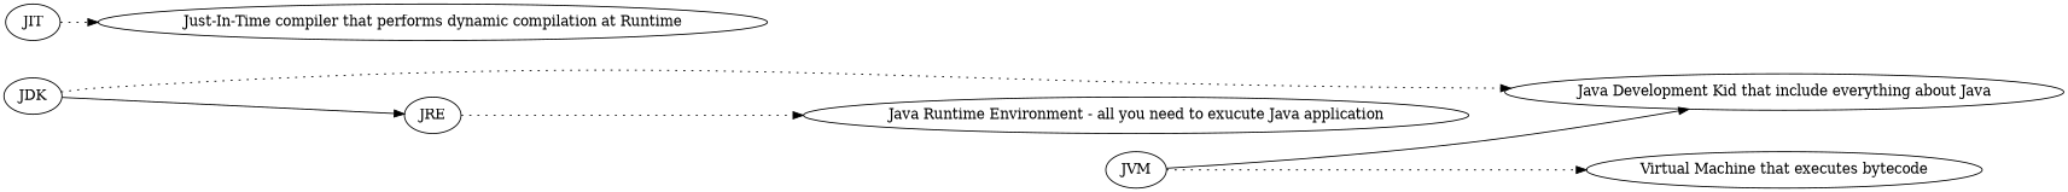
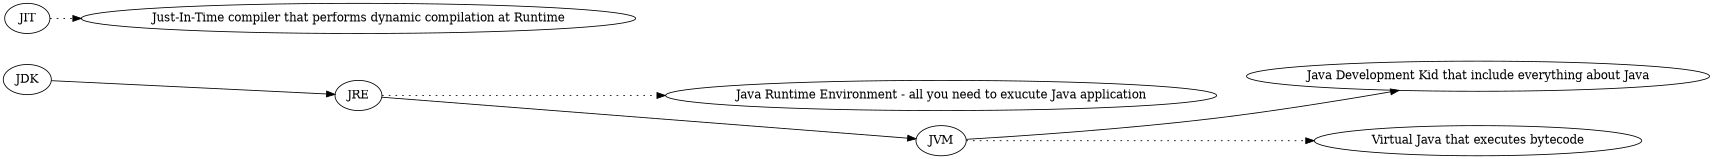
  digraph {
    rankdir=LR
    edge [style=dotted]
    JDK
    "Java Development Kid that include everything about Java"
    JRE
    "Java Runtime Environment - all you need to exucute Java application"
    JVM
-   "Virtual Machine that executes bytecode"
+   "Virtual Machine that executes bytecode" [label="Virtual Java that executes bytecode"]
    JIT
    "Just-In-Time compiler that performs dynamic compilation at Runtime"
-   JDK -> "Java Development Kid that include everything about Java"
    JDK -> JRE [style=""]
    JRE -> "Java Runtime Environment - all you need to exucute Java application"
+   JRE -> JVM [style=""]
    JVM -> "Java Development Kid that include everything about Java" [style=""]
    JVM -> "Virtual Machine that executes bytecode"
    JIT -> "Just-In-Time compiler that performs dynamic compilation at Runtime"
  }
